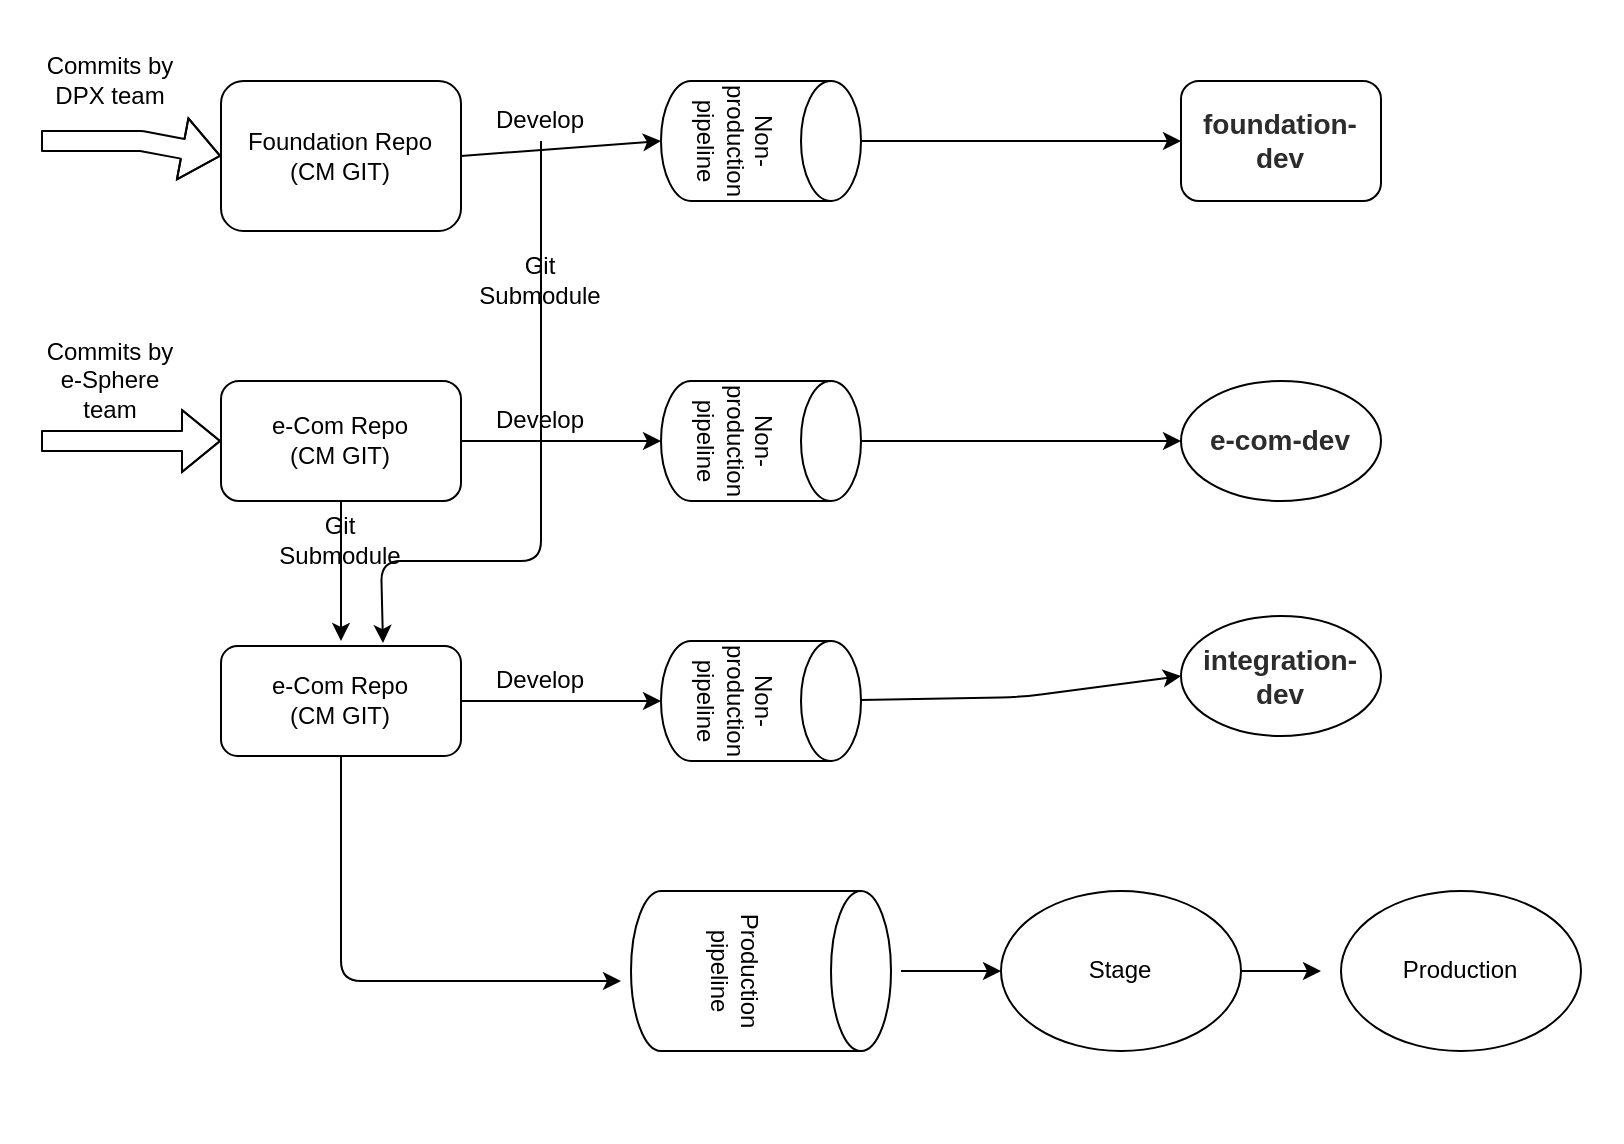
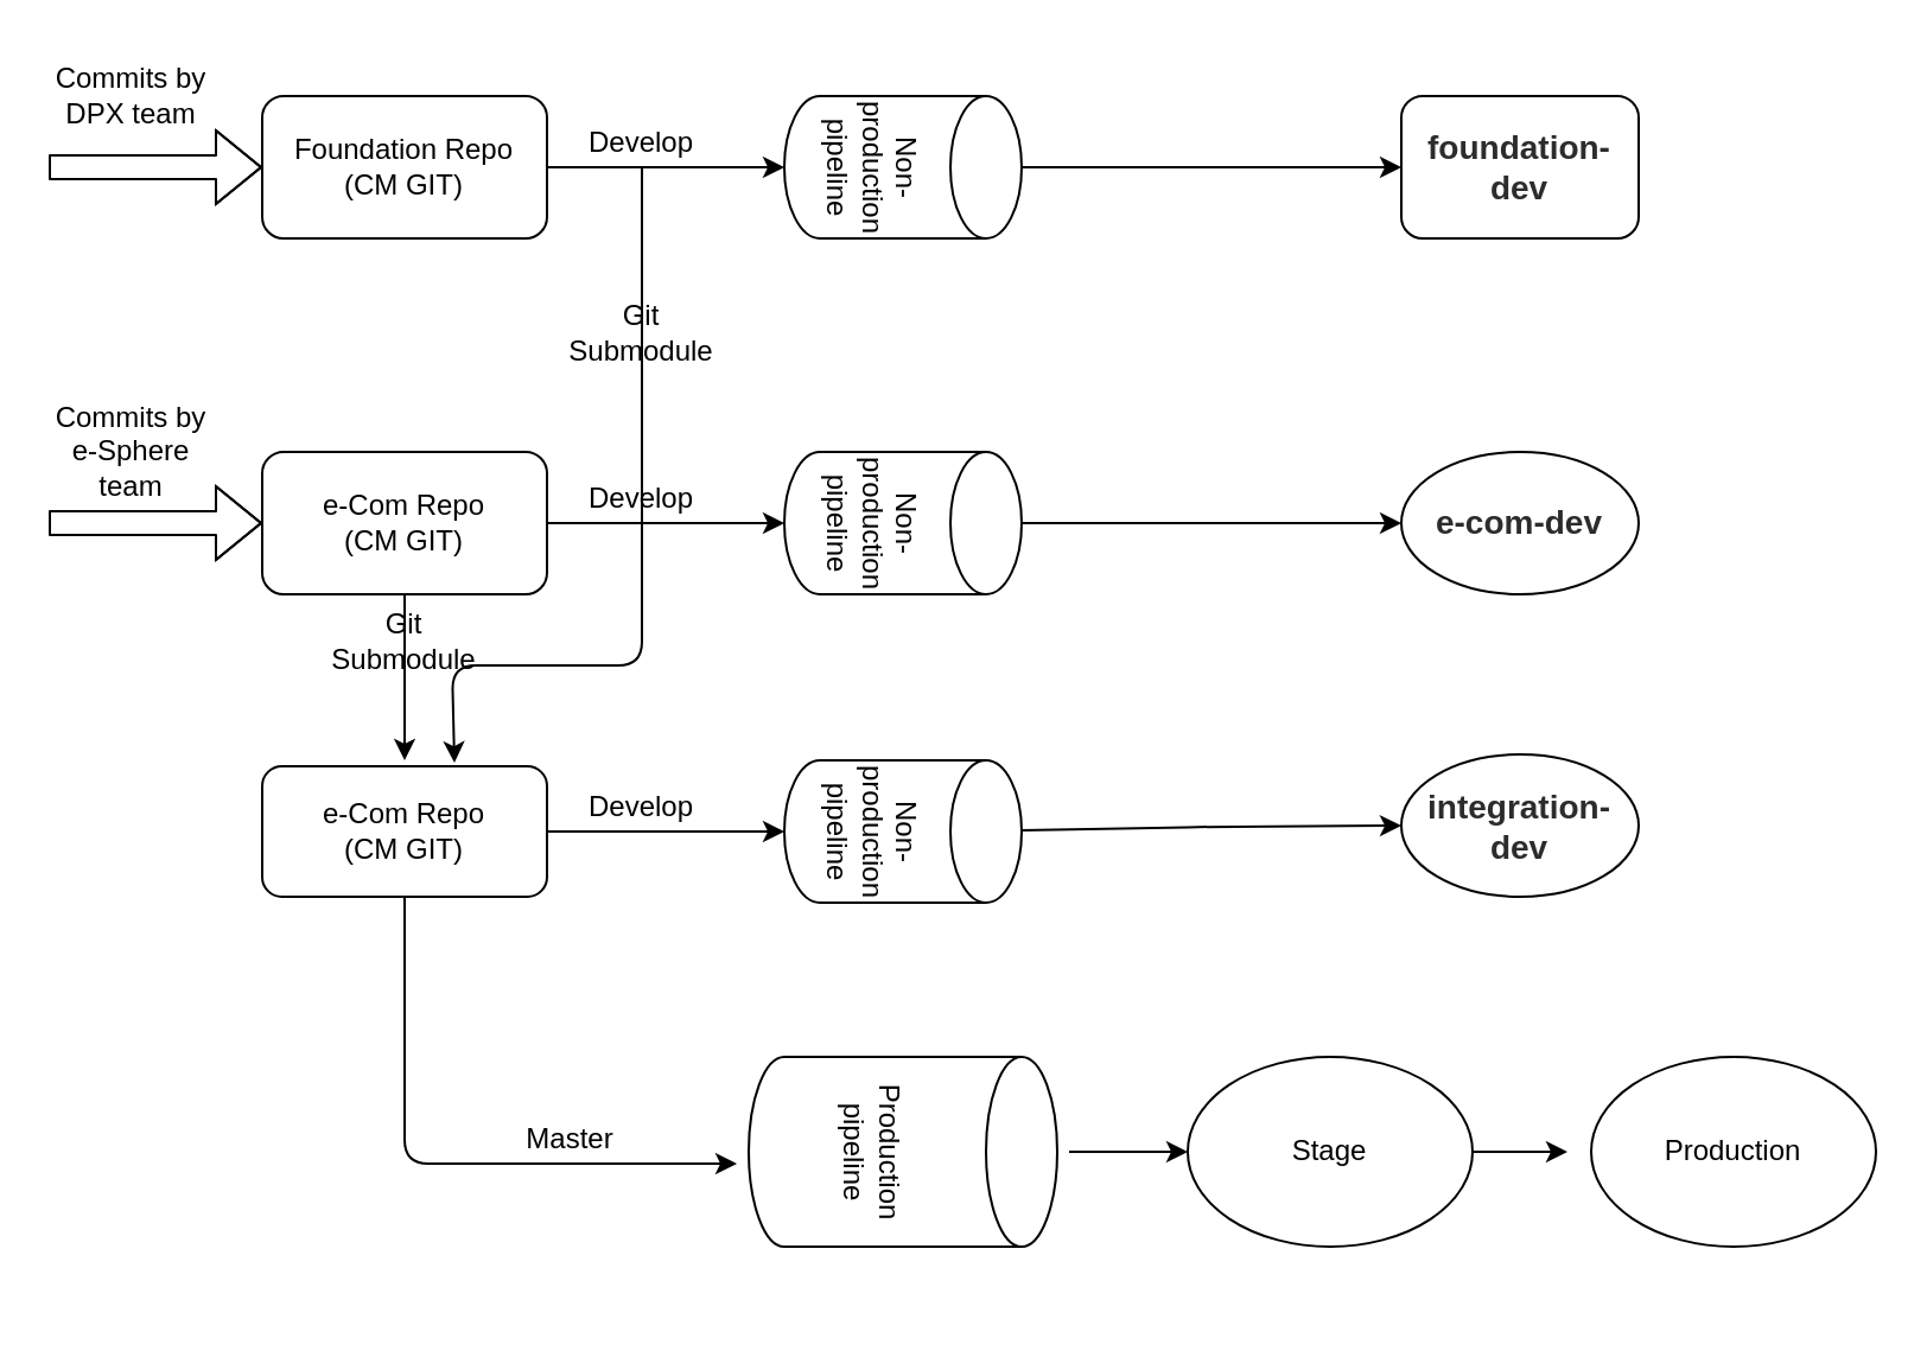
  <mxCell id="0" />
  <mxCell id="1" parent="0" />
- <mxCell id="2" value="Foundation Repo&lt;br&gt;(CM GIT)" style="rounded=1;whiteSpace=wrap;html=1;" vertex="1" parent="1"><mxGeometry x="110" y="40" width="120" height="75" as="geometry" /></mxCell>
+ <mxCell id="2" value="Foundation Repo&lt;br&gt;(CM GIT)" style="rounded=1;whiteSpace=wrap;html=1;" vertex="1" parent="1"><mxGeometry x="110" y="40" width="120" height="60" as="geometry" /></mxCell>
  <mxCell id="3" value="" style="shape=flexArrow;endArrow=classic;html=1;entryX=0;entryY=0.5;entryDx=0;entryDy=0;" edge="1" parent="1" target="2"><mxGeometry width="50" height="50" relative="1" as="geometry"><mxPoint x="20" y="70" as="sourcePoint" /><mxPoint x="450" y="160" as="targetPoint" /><Array as="points"><mxPoint x="70" y="70" /></Array></mxGeometry></mxCell>
  <mxCell id="4" value="Commits by DPX team" style="text;html=1;strokeColor=none;fillColor=none;align=center;verticalAlign=middle;whiteSpace=wrap;rounded=0;" vertex="1" parent="1"><mxGeometry x="20" y="20" width="70" height="40" as="geometry" /></mxCell>
  <mxCell id="5" value="e-Com Repo&lt;br&gt;(CM GIT)" style="rounded=1;whiteSpace=wrap;html=1;" vertex="1" parent="1"><mxGeometry x="110" y="190" width="120" height="60" as="geometry" /></mxCell>
  <mxCell id="6" value="" style="shape=flexArrow;endArrow=classic;html=1;entryX=0;entryY=0.5;entryDx=0;entryDy=0;" edge="1" parent="1" target="5"><mxGeometry width="50" height="50" relative="1" as="geometry"><mxPoint x="20" y="220" as="sourcePoint" /><mxPoint x="450" y="310" as="targetPoint" /><Array as="points"><mxPoint x="70" y="220" /></Array></mxGeometry></mxCell>
  <mxCell id="7" value="Commits by e-Sphere team" style="text;html=1;strokeColor=none;fillColor=none;align=center;verticalAlign=middle;whiteSpace=wrap;rounded=0;" vertex="1" parent="1"><mxGeometry x="20" y="170" width="70" height="40" as="geometry" /></mxCell>
  <mxCell id="8" value="Non-production pipeline" style="shape=cylinder3;whiteSpace=wrap;html=1;boundedLbl=1;backgroundOutline=1;size=15;rotation=90;" vertex="1" parent="1"><mxGeometry x="350" y="20" width="60" height="100" as="geometry" /></mxCell>
  <mxCell id="9" value="" style="endArrow=classic;html=1;exitX=1;exitY=0.5;exitDx=0;exitDy=0;entryX=0.5;entryY=1;entryDx=0;entryDy=0;entryPerimeter=0;" edge="1" parent="1" source="2" target="8"><mxGeometry width="50" height="50" relative="1" as="geometry"><mxPoint x="400" y="210" as="sourcePoint" /><mxPoint x="450" y="160" as="targetPoint" /><Array as="points" /></mxGeometry></mxCell>
  <mxCell id="10" value="Non-production pipeline" style="shape=cylinder3;whiteSpace=wrap;html=1;boundedLbl=1;backgroundOutline=1;size=15;rotation=90;" vertex="1" parent="1"><mxGeometry x="350" y="170" width="60" height="100" as="geometry" /></mxCell>
  <mxCell id="11" value="" style="endArrow=classic;html=1;exitX=1;exitY=0.5;exitDx=0;exitDy=0;entryX=0.5;entryY=1;entryDx=0;entryDy=0;entryPerimeter=0;" edge="1" parent="1" target="10"><mxGeometry width="50" height="50" relative="1" as="geometry"><mxPoint x="230" y="220" as="sourcePoint" /><mxPoint x="450" y="310" as="targetPoint" /><Array as="points" /></mxGeometry></mxCell>
  <mxCell id="12" value="Non-production pipeline" style="shape=cylinder3;whiteSpace=wrap;html=1;boundedLbl=1;backgroundOutline=1;size=15;rotation=90;" vertex="1" parent="1"><mxGeometry x="350" y="300" width="60" height="100" as="geometry" /></mxCell>
  <mxCell id="13" value="" style="endArrow=classic;html=1;exitX=0.5;exitY=1;exitDx=0;exitDy=0;" edge="1" parent="1" source="5"><mxGeometry width="50" height="50" relative="1" as="geometry"><mxPoint x="170" y="350" as="sourcePoint" /><mxPoint x="170" y="320" as="targetPoint" /><Array as="points"><mxPoint x="170" y="270" /></Array></mxGeometry></mxCell>
  <mxCell id="14" value="" style="endArrow=classic;html=1;entryX=0.675;entryY=-0.027;entryDx=0;entryDy=0;entryPerimeter=0;" edge="1" parent="1" target="18"><mxGeometry width="50" height="50" relative="1" as="geometry"><mxPoint x="270" y="70" as="sourcePoint" /><mxPoint x="330" y="340" as="targetPoint" /><Array as="points"><mxPoint x="270" y="280" /><mxPoint x="190" y="280" /></Array></mxGeometry></mxCell>
  <mxCell id="15" value="&lt;span style=&quot;color: rgb(44 , 44 , 44) ; font-family: , &amp;#34;source sans pro&amp;#34; , , &amp;#34;blinkmacsystemfont&amp;#34; , &amp;#34;segoe ui&amp;#34; , &amp;#34;roboto&amp;#34; , sans-serif ; font-size: 14px ; font-weight: bold ; background-color: rgb(255 , 255 , 255)&quot;&gt;foundation-dev&lt;/span&gt;" style="whiteSpace=wrap;html=1;rounded=1;" vertex="1" parent="1"><mxGeometry x="590" y="40" width="100" height="60" as="geometry" /></mxCell>
  <mxCell id="16" value="&lt;span style=&quot;color: rgb(44 , 44 , 44) ; font-family: , &amp;#34;source sans pro&amp;#34; , , &amp;#34;blinkmacsystemfont&amp;#34; , &amp;#34;segoe ui&amp;#34; , &amp;#34;roboto&amp;#34; , sans-serif ; font-size: 14px ; font-weight: bold ; background-color: rgb(255 , 255 , 255)&quot;&gt;e-com-dev&lt;/span&gt;" style="ellipse;whiteSpace=wrap;html=1;" vertex="1" parent="1"><mxGeometry x="590" y="190" width="100" height="60" as="geometry" /></mxCell>
- <mxCell id="17" value="&lt;span style=&quot;color: rgb(44 , 44 , 44) ; font-family: , &amp;#34;source sans pro&amp;#34; , , &amp;#34;blinkmacsystemfont&amp;#34; , &amp;#34;segoe ui&amp;#34; , &amp;#34;roboto&amp;#34; , sans-serif ; font-size: 14px ; font-weight: bold ; background-color: rgb(255 , 255 , 255)&quot;&gt;integration-dev&lt;/span&gt;" style="ellipse;whiteSpace=wrap;html=1;" vertex="1" parent="1"><mxGeometry x="590" y="307.5" width="100" height="60" as="geometry" /></mxCell>
+ <mxCell id="17" value="&lt;span style=&quot;color: rgb(44 , 44 , 44) ; font-family: , &amp;#34;source sans pro&amp;#34; , , &amp;#34;blinkmacsystemfont&amp;#34; , &amp;#34;segoe ui&amp;#34; , &amp;#34;roboto&amp;#34; , sans-serif ; font-size: 14px ; font-weight: bold ; background-color: rgb(255 , 255 , 255)&quot;&gt;integration-dev&lt;/span&gt;" style="ellipse;whiteSpace=wrap;html=1;" vertex="1" parent="1"><mxGeometry x="590" y="317.5" width="100" height="60" as="geometry" /></mxCell>
  <mxCell id="18" value="e-Com Repo&lt;br&gt;(CM GIT)" style="rounded=1;whiteSpace=wrap;html=1;" vertex="1" parent="1"><mxGeometry x="110" y="322.5" width="120" height="55" as="geometry" /></mxCell>
  <mxCell id="19" value="" style="endArrow=classic;html=1;exitX=1;exitY=0.5;exitDx=0;exitDy=0;entryX=0.5;entryY=1;entryDx=0;entryDy=0;entryPerimeter=0;" edge="1" parent="1" source="18" target="12"><mxGeometry width="50" height="50" relative="1" as="geometry"><mxPoint x="400" y="210" as="sourcePoint" /><mxPoint x="450" y="160" as="targetPoint" /></mxGeometry></mxCell>
  <mxCell id="20" value="Production pipeline" style="shape=cylinder3;whiteSpace=wrap;html=1;boundedLbl=1;backgroundOutline=1;size=15;rotation=90;" vertex="1" parent="1"><mxGeometry x="340" y="420" width="80" height="130" as="geometry" /></mxCell>
  <mxCell id="21" value="" style="endArrow=classic;html=1;exitX=0.5;exitY=1;exitDx=0;exitDy=0;" edge="1" parent="1" source="18"><mxGeometry width="50" height="50" relative="1" as="geometry"><mxPoint x="400" y="400" as="sourcePoint" /><mxPoint x="310" y="490" as="targetPoint" /><Array as="points"><mxPoint x="170" y="490" /></Array></mxGeometry></mxCell>
  <mxCell id="22" value="Production" style="ellipse;whiteSpace=wrap;html=1;" vertex="1" parent="1"><mxGeometry x="670" y="445" width="120" height="80" as="geometry" /></mxCell>
  <mxCell id="23" value="Stage" style="ellipse;whiteSpace=wrap;html=1;" vertex="1" parent="1"><mxGeometry x="500" y="445" width="120" height="80" as="geometry" /></mxCell>
  <mxCell id="24" value="" style="endArrow=classic;html=1;entryX=0;entryY=0.5;entryDx=0;entryDy=0;" edge="1" parent="1" target="23"><mxGeometry width="50" height="50" relative="1" as="geometry"><mxPoint x="450" y="485" as="sourcePoint" /><mxPoint x="450" y="350" as="targetPoint" /></mxGeometry></mxCell>
  <mxCell id="25" value="" style="endArrow=classic;html=1;exitX=1;exitY=0.5;exitDx=0;exitDy=0;" edge="1" parent="1" source="23"><mxGeometry width="50" height="50" relative="1" as="geometry"><mxPoint x="400" y="400" as="sourcePoint" /><mxPoint x="660" y="485" as="targetPoint" /></mxGeometry></mxCell>
  <mxCell id="26" value="" style="endArrow=classic;html=1;entryX=0;entryY=0.5;entryDx=0;entryDy=0;" edge="1" parent="1" source="10" target="16"><mxGeometry width="50" height="50" relative="1" as="geometry"><mxPoint x="400" y="400" as="sourcePoint" /><mxPoint x="450" y="350" as="targetPoint" /></mxGeometry></mxCell>
  <mxCell id="27" value="" style="endArrow=classic;html=1;exitX=0.5;exitY=0;exitDx=0;exitDy=0;exitPerimeter=0;entryX=0;entryY=0.5;entryDx=0;entryDy=0;" edge="1" parent="1" source="8" target="15"><mxGeometry width="50" height="50" relative="1" as="geometry"><mxPoint x="400" y="400" as="sourcePoint" /><mxPoint x="450" y="350" as="targetPoint" /></mxGeometry></mxCell>
  <mxCell id="28" value="" style="endArrow=classic;html=1;entryX=0;entryY=0.5;entryDx=0;entryDy=0;" edge="1" parent="1" target="17"><mxGeometry width="50" height="50" relative="1" as="geometry"><mxPoint x="430" y="349.5" as="sourcePoint" /><mxPoint x="550" y="349.5" as="targetPoint" /><Array as="points"><mxPoint x="510" y="348" /></Array></mxGeometry></mxCell>
  <mxCell id="29" value="Git Submodule" style="text;html=1;strokeColor=none;fillColor=none;align=center;verticalAlign=middle;whiteSpace=wrap;rounded=0;" vertex="1" parent="1"><mxGeometry x="250" y="130" width="40" height="20" as="geometry" /></mxCell>
  <mxCell id="30" value="Git Submodule" style="text;html=1;strokeColor=none;fillColor=none;align=center;verticalAlign=middle;whiteSpace=wrap;rounded=0;" vertex="1" parent="1"><mxGeometry x="150" y="260" width="40" height="20" as="geometry" /></mxCell>
  <mxCell id="31" value="Develop" style="text;html=1;strokeColor=none;fillColor=none;align=center;verticalAlign=middle;whiteSpace=wrap;rounded=0;" vertex="1" parent="1"><mxGeometry x="250" y="50" width="40" height="20" as="geometry" /></mxCell>
  <mxCell id="32" value="Develop" style="text;html=1;strokeColor=none;fillColor=none;align=center;verticalAlign=middle;whiteSpace=wrap;rounded=0;" vertex="1" parent="1"><mxGeometry x="250" y="200" width="40" height="20" as="geometry" /></mxCell>
  <mxCell id="33" value="Develop" style="text;html=1;strokeColor=none;fillColor=none;align=center;verticalAlign=middle;whiteSpace=wrap;rounded=0;" vertex="1" parent="1"><mxGeometry x="250" y="330" width="40" height="20" as="geometry" /></mxCell>
+ <mxCell id="34" value="Master" style="text;html=1;strokeColor=none;fillColor=none;align=center;verticalAlign=middle;whiteSpace=wrap;rounded=0;" vertex="1" parent="1"><mxGeometry x="220" y="470" width="40" height="20" as="geometry" /></mxCell>
